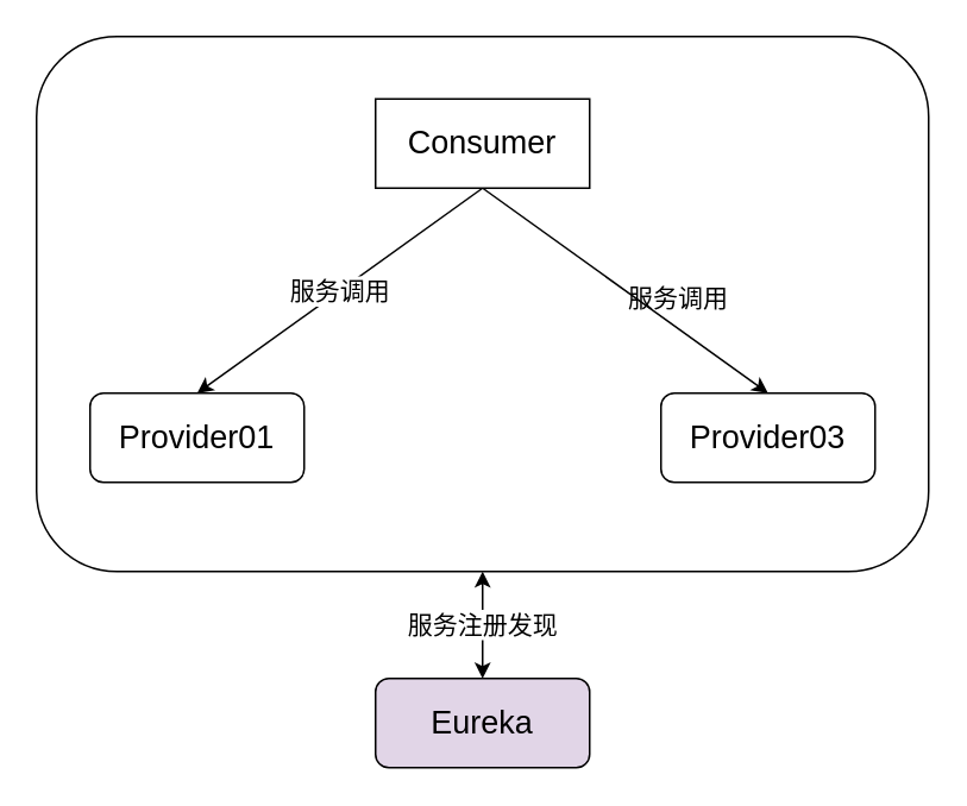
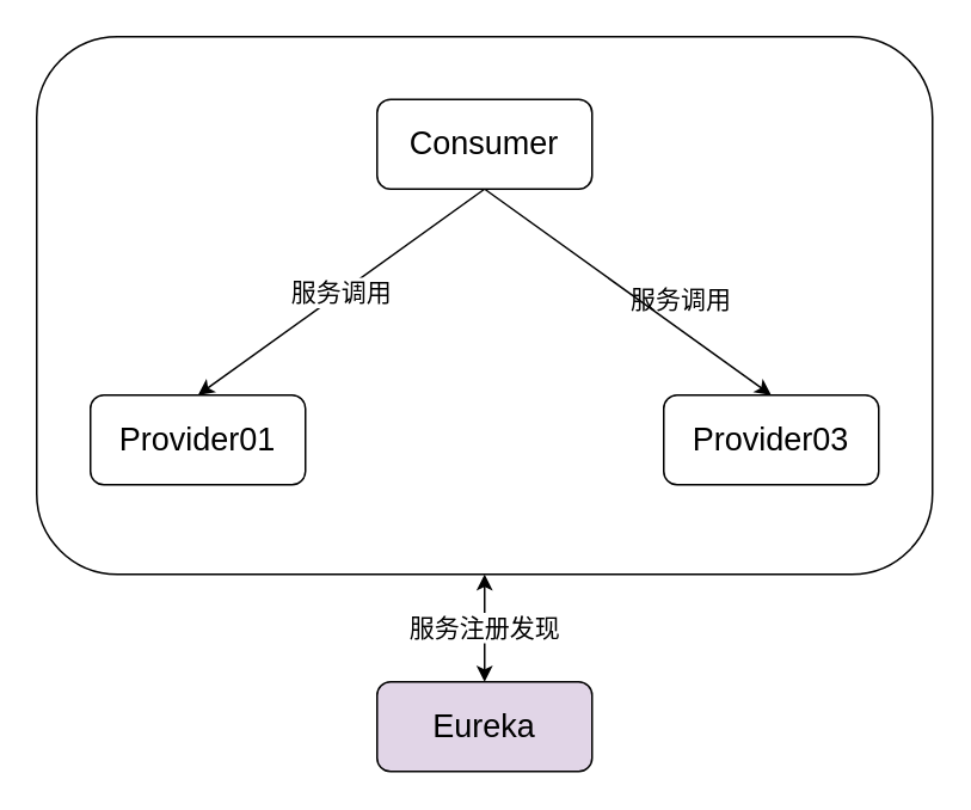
  <mxCell id="0" />
  <mxCell id="1" parent="0" />
  <mxCell id="2" value="&lt;font style=&quot;font-size: 14px&quot;&gt;服务注册发现&lt;/font&gt;" style="edgeStyle=none;rounded=0;orthogonalLoop=1;jettySize=auto;html=1;exitX=0.5;exitY=1;exitDx=0;exitDy=0;startArrow=classic;startFill=1;" edge="1" parent="1" source="3" target="9"><mxGeometry relative="1" as="geometry" /></mxCell>
  <mxCell id="3" value="" style="rounded=1;whiteSpace=wrap;html=1;" vertex="1" parent="1"><mxGeometry x="20" y="20" width="500" height="300" as="geometry" /></mxCell>
  <mxCell id="4" value="&lt;font style=&quot;font-size: 14px&quot;&gt;服务调用&lt;/font&gt;" style="edgeStyle=none;rounded=0;orthogonalLoop=1;jettySize=auto;html=1;exitX=0.5;exitY=1;exitDx=0;exitDy=0;entryX=0.5;entryY=0;entryDx=0;entryDy=0;" edge="1" parent="1" source="6" target="8"><mxGeometry relative="1" as="geometry" /></mxCell>
  <mxCell id="5" style="edgeStyle=none;rounded=0;orthogonalLoop=1;jettySize=auto;html=1;exitX=0.5;exitY=1;exitDx=0;exitDy=0;entryX=0.5;entryY=0;entryDx=0;entryDy=0;" edge="1" parent="1" source="6" target="7"><mxGeometry relative="1" as="geometry" /></mxCell>
- <mxCell id="6" value="&lt;font style=&quot;font-size: 18px&quot;&gt;Consumer&lt;/font&gt;" style="whiteSpace=wrap;html=1;rounded=0;" vertex="1" parent="1"><mxGeometry x="210" y="55" width="120" height="50" as="geometry" /></mxCell>
+ <mxCell id="6" value="&lt;font style=&quot;font-size: 18px&quot;&gt;Consumer&lt;/font&gt;" style="rounded=1;whiteSpace=wrap;html=1;" vertex="1" parent="1"><mxGeometry x="210" y="55" width="120" height="50" as="geometry" /></mxCell>
  <mxCell id="7" value="&lt;font style=&quot;font-size: 18px&quot;&gt;Provider03&lt;/font&gt;" style="rounded=1;whiteSpace=wrap;html=1;" vertex="1" parent="1"><mxGeometry x="370" y="220" width="120" height="50" as="geometry" /></mxCell>
  <mxCell id="8" value="&lt;font size=&quot;4&quot;&gt;Provider01&lt;/font&gt;" style="rounded=1;whiteSpace=wrap;html=1;" vertex="1" parent="1"><mxGeometry x="50" y="220" width="120" height="50" as="geometry" /></mxCell>
  <mxCell id="9" value="&lt;font style=&quot;font-size: 18px&quot;&gt;Eureka&lt;/font&gt;" style="rounded=1;whiteSpace=wrap;html=1;fillColor=#e1d5e7;" vertex="1" parent="1"><mxGeometry x="210" y="380" width="120" height="50" as="geometry" /></mxCell>
  <mxCell id="10" value="&lt;font style=&quot;font-size: 14px&quot;&gt;服务调用&lt;/font&gt;" style="text;html=1;resizable=0;points=[];autosize=1;align=left;verticalAlign=top;spacingTop=-4;" vertex="1" parent="1"><mxGeometry x="350" y="156" width="70" height="20" as="geometry" /></mxCell>
